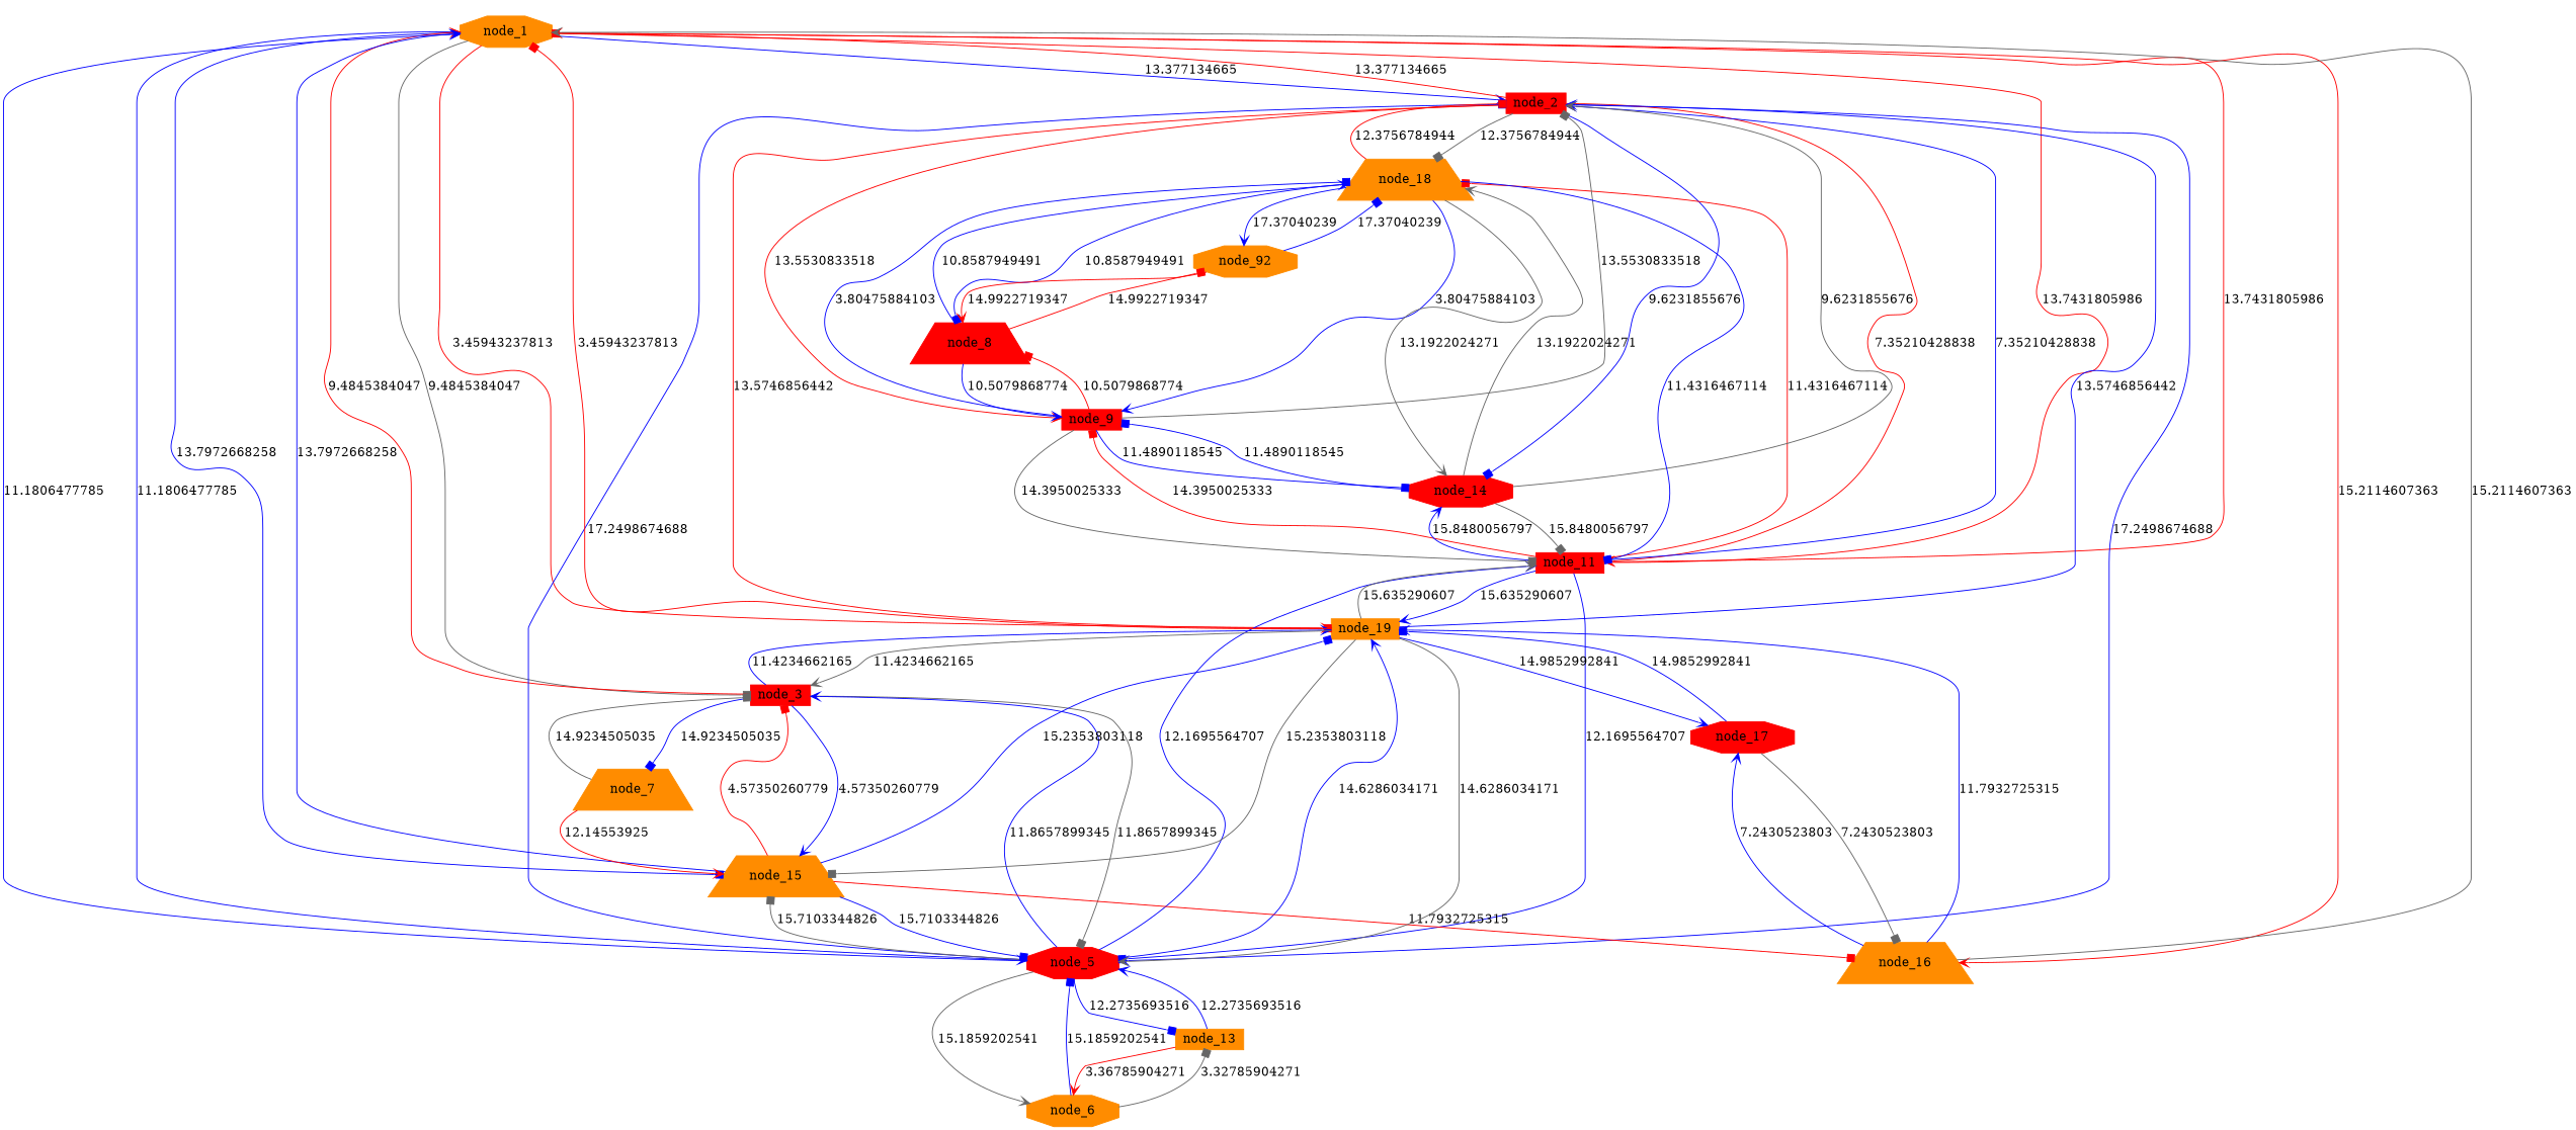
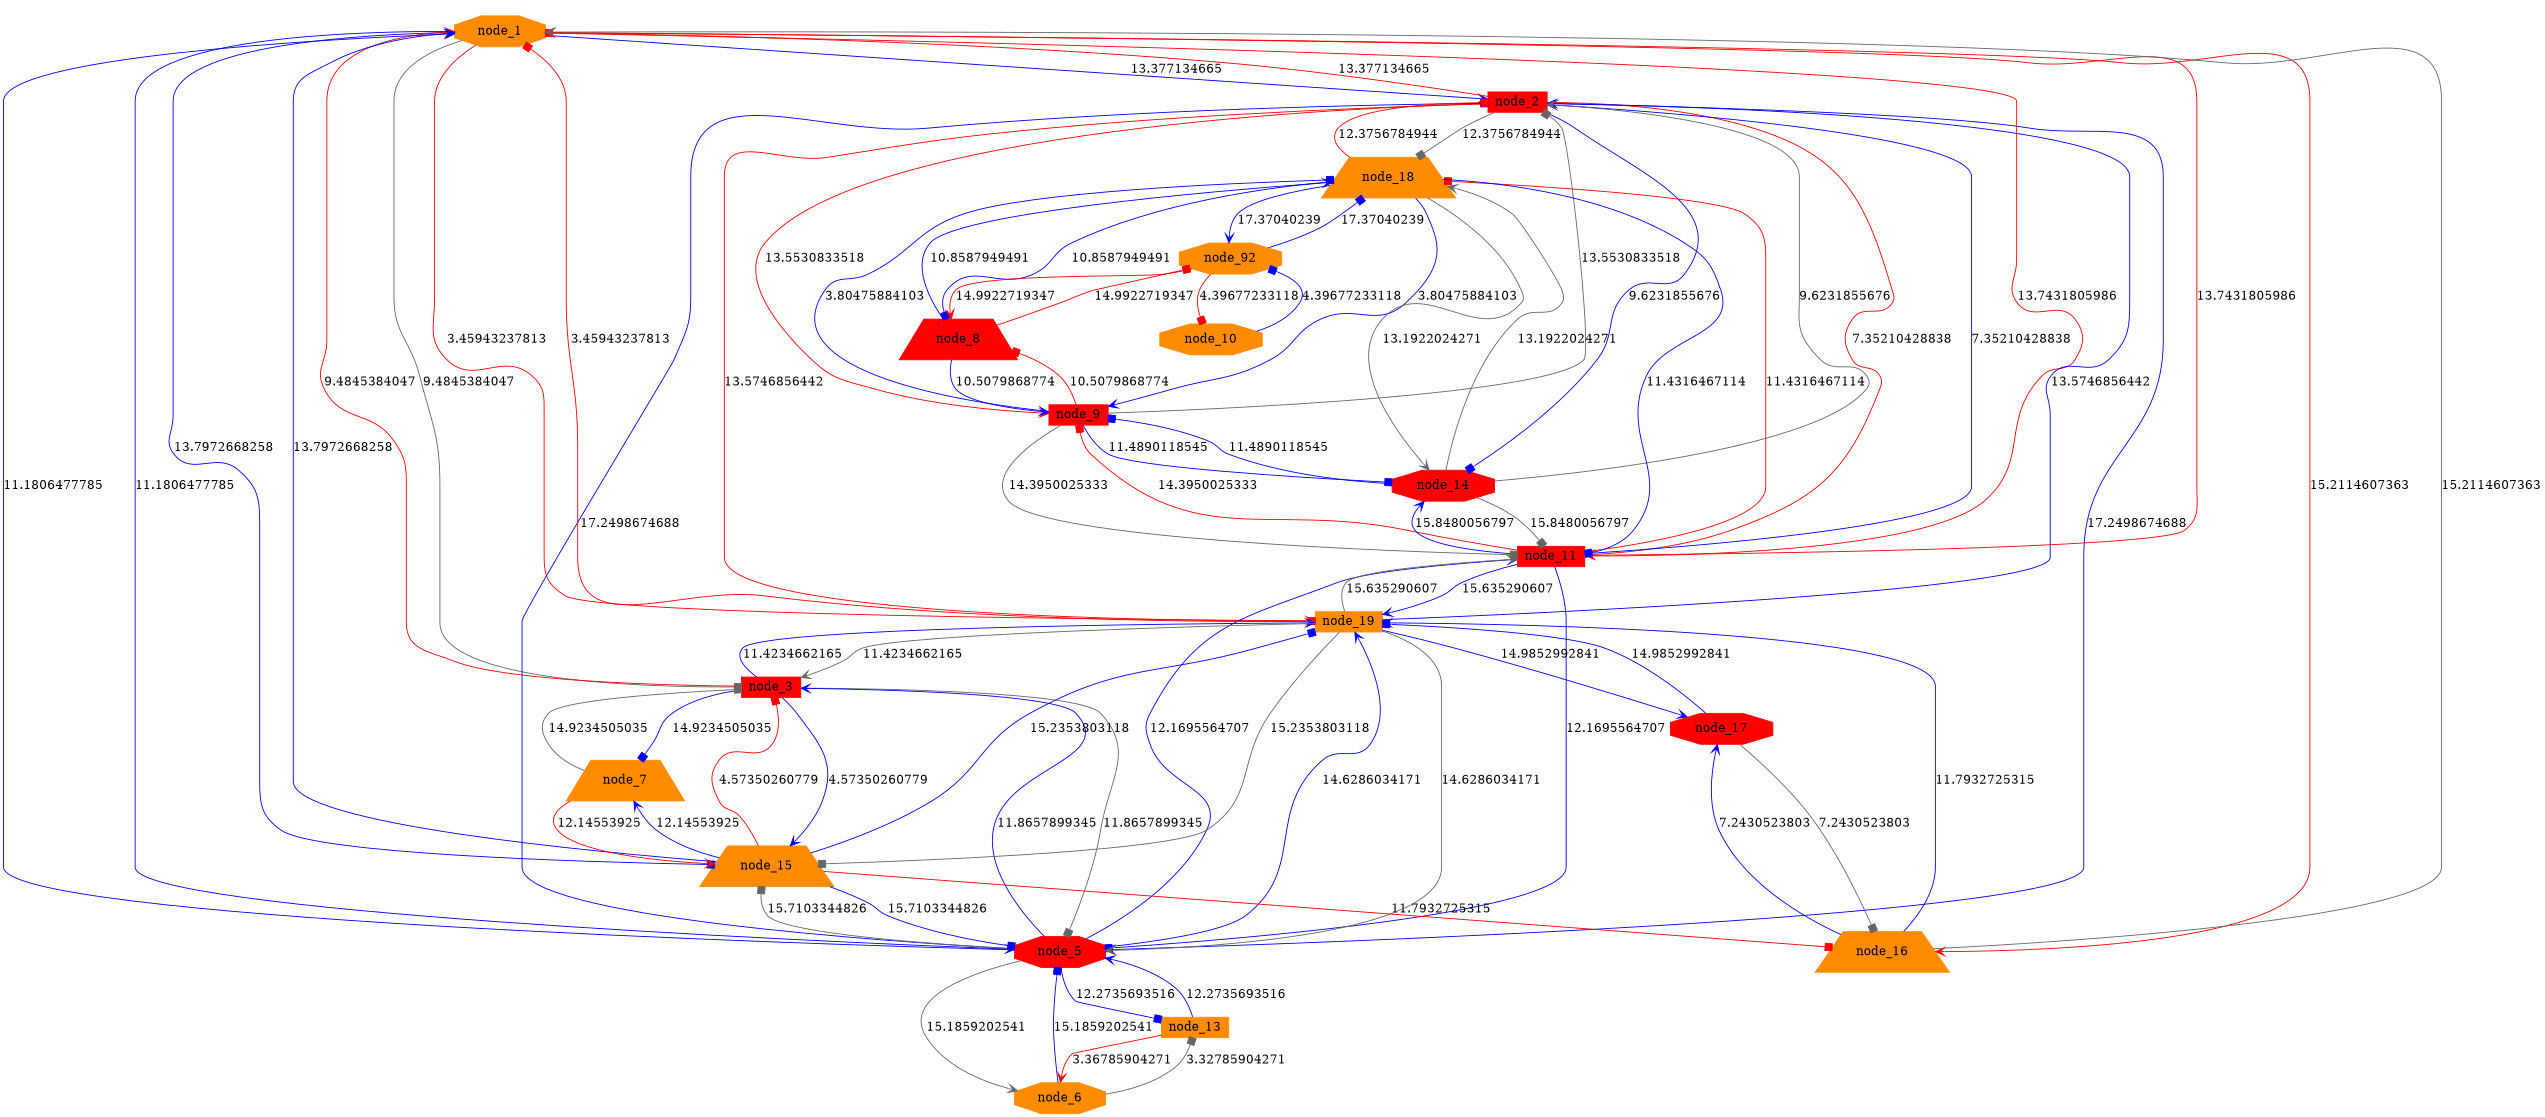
  digraph {
    aspect=1
    rankdir=TB
    node [color=darkorange shape=octagon style=filled]
    edge [arrowhead=vee color=blue]
    node_1 [height=.3 width=.3]
    node_2 [color=red height=.3 shape=box width=.3]
    node_3 [color=red height=.3 shape=box width=.3]
    node_5 [color=red height=.3 width=.3]
    node_11 [color=red height=.3 shape=box width=.3]
    node_15 [height=.3 shape=trapezium width=.3]
    node_16 [height=.3 shape=trapezium width=.3]
    node_19 [height=.3 shape=box width=.3]
    node_9 [color=red height=.3 shape=box width=.3]
    node_14 [color=red height=.3 width=.3]
    node_18 [height=.3 shape=trapezium width=.3]
    node_7 [height=.3 shape=trapezium width=.3]
    node_6 [height=.3 width=.3]
    node_13 [height=.3 shape=box width=.3]
    node_17 [color=red height=.3 width=.3]
    node_8 [color=red height=.3 shape=trapezium width=.3]
    n17 [height=.3 label=node_92 width=.3]
+   node_10 [height=.3 width=.3]
    node_1 -> node_2 [label=13.377134665]
    node_1 -> node_3 [arrowhead=box color=gray40 label=9.4845384047]
    node_1 -> node_5 [label=11.1806477785]
    node_1 -> node_11 [color=red label=13.7431805986]
    node_1 -> node_15 [arrowhead=box label=13.7972668258]
    node_1 -> node_16 [color=red label=15.2114607363]
    node_1 -> node_19 [color=red label=3.45943237813]
    node_2 -> node_1 [color=red label=13.377134665]
    node_2 -> node_5 [label=17.2498674688]
    node_2 -> node_11 [color=red label=7.35210428838]
    node_2 -> node_19 [arrowhead=box color=red label=13.5746856442]
    node_2 -> node_9 [color=red label=13.5530833518]
    node_2 -> node_14 [arrowhead=box label=9.6231855676]
    node_2 -> node_18 [arrowhead=box color=gray40 label=12.3756784944]
    node_3 -> node_1 [color=red label=9.4845384047]
    node_3 -> node_5 [arrowhead=box color=gray40 label=11.8657899345]
    node_3 -> node_15 [label=4.57350260779]
    node_3 -> node_19 [label=11.4234662165]
    node_3 -> node_7 [arrowhead=box label=14.9234505035]
    node_5 -> node_1 [label=11.1806477785]
    node_5 -> node_2 [arrowhead=box label=17.2498674688]
    node_5 -> node_3 [label=11.8657899345]
    node_5 -> node_11 [label=12.1695564707]
    node_5 -> node_15 [arrowhead=box color=gray40 label=15.7103344826]
    node_5 -> node_19 [label=14.6286034171]
    node_5 -> node_6 [color=gray40 label=15.1859202541]
    node_5 -> node_13 [arrowhead=box label=12.2735693516]
    node_11 -> node_1 [arrowhead=box color=red label=13.7431805986]
    node_11 -> node_2 [label=7.35210428838]
    node_11 -> node_5 [arrowhead=box label=12.1695564707]
    node_11 -> node_19 [label=15.635290607]
    node_11 -> node_9 [arrowhead=box color=red label=14.3950025333]
    node_11 -> node_14 [label=15.8480056797]
    node_11 -> node_18 [arrowhead=box color=red label=11.4316467114]
    node_15 -> node_1 [label=13.7972668258]
    node_15 -> node_3 [arrowhead=box color=red label=4.57350260779]
    node_15 -> node_5 [arrowhead=box label=15.7103344826]
    node_15 -> node_16 [arrowhead=box color=red label=11.7932725315]
    node_15 -> node_19 [arrowhead=box label=15.2353803118]
+   node_15 -> node_7 [label=12.14553925]
    node_16 -> node_1 [color=gray40 label=15.2114607363]
    node_16 -> node_19 [label=11.7932725315]
    node_16 -> node_17 [label=7.2430523803]
    node_19 -> node_1 [arrowhead=box color=red label=3.45943237813]
    node_19 -> node_2 [label=13.5746856442]
    node_19 -> node_3 [color=gray40 label=11.4234662165]
    node_19 -> node_5 [color=gray40 label=14.6286034171]
    node_19 -> node_11 [color=gray40 label=15.635290607]
    node_19 -> node_15 [arrowhead=box color=gray40 label=15.2353803118]
    node_19 -> node_17 [label=14.9852992841]
    node_9 -> node_2 [arrowhead=box color=gray40 label=13.5530833518]
    node_9 -> node_11 [arrowhead=box color=gray40 label=14.3950025333]
    node_9 -> node_14 [arrowhead=box label=11.4890118545]
    node_9 -> node_18 [arrowhead=box label=3.80475884103]
    node_9 -> node_8 [arrowhead=box color=red label=10.5079868774]
    node_14 -> node_2 [color=gray40 label=9.6231855676]
    node_14 -> node_11 [arrowhead=box color=gray40 label=15.8480056797]
    node_14 -> node_9 [arrowhead=box label=11.4890118545]
    node_14 -> node_18 [color=gray40 label=13.1922024271]
    node_18 -> node_2 [arrowhead=box color=red label=12.3756784944]
    node_18 -> node_11 [arrowhead=box label=11.4316467114]
    node_18 -> node_9 [label=3.80475884103]
    node_18 -> node_14 [color=gray40 label=13.1922024271]
    node_18 -> node_8 [arrowhead=box label=10.8587949491]
    node_18 -> n17 [label=17.37040239]
    node_7 -> node_3 [arrowhead=box color=gray40 label=14.9234505035]
    node_7 -> node_15 [color=red label=12.14553925]
    node_6 -> node_5 [arrowhead=box label=15.1859202541]
    node_6 -> node_13 [arrowhead=box color=gray40 label=3.32785904271]
    node_13 -> node_5 [label=12.2735693516]
    node_13 -> node_6 [color=red label=3.36785904271]
    node_17 -> node_16 [arrowhead=box color=gray40 label=7.2430523803]
    node_17 -> node_19 [arrowhead=box label=14.9852992841]
    node_8 -> node_9 [label=10.5079868774]
    node_8 -> node_18 [label=10.8587949491]
    node_8 -> n17 [arrowhead=box color=red label=14.9922719347]
    n17 -> node_18 [arrowhead=box label=17.37040239]
    n17 -> node_8 [color=red label=14.9922719347]
+   n17 -> node_10 [arrowhead=box color=red label=4.39677233118]
+   node_10 -> n17 [arrowhead=box label=4.39677233118]
  }
